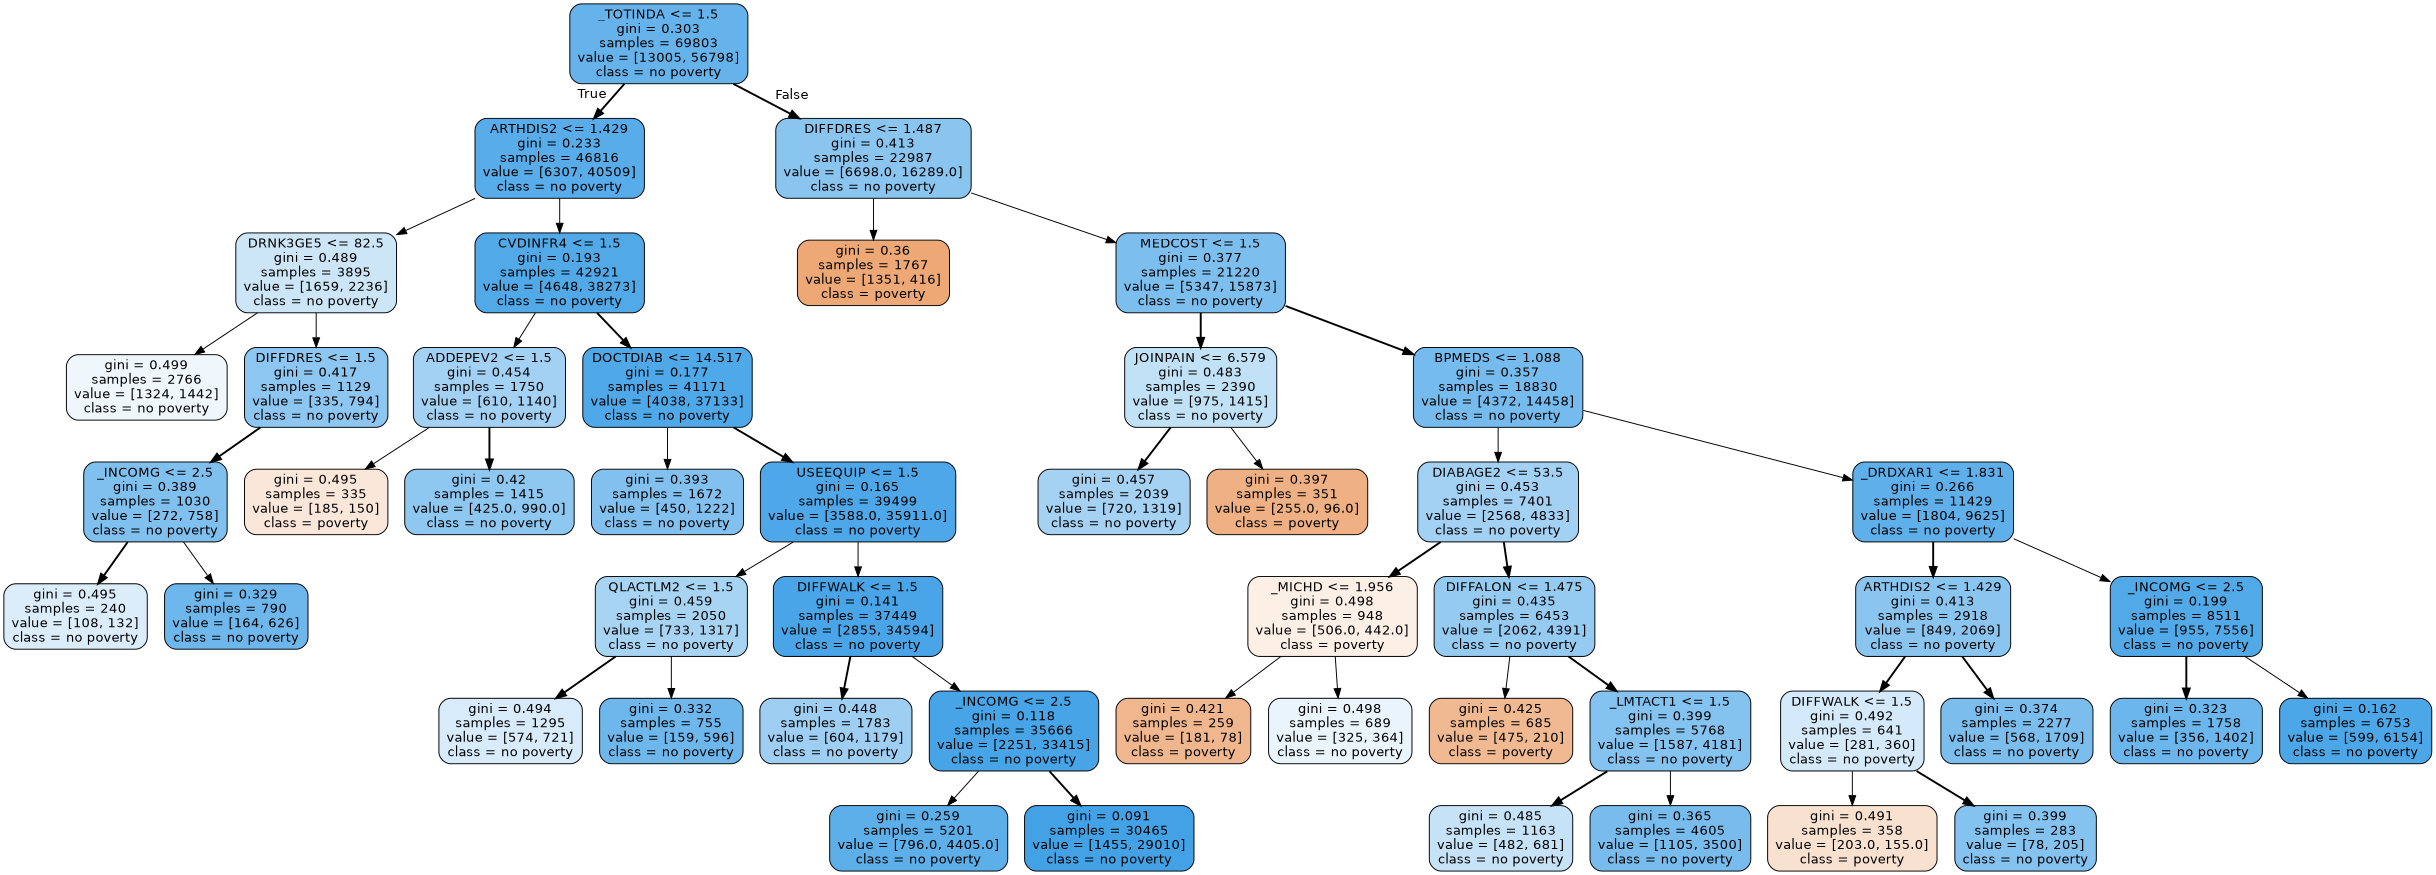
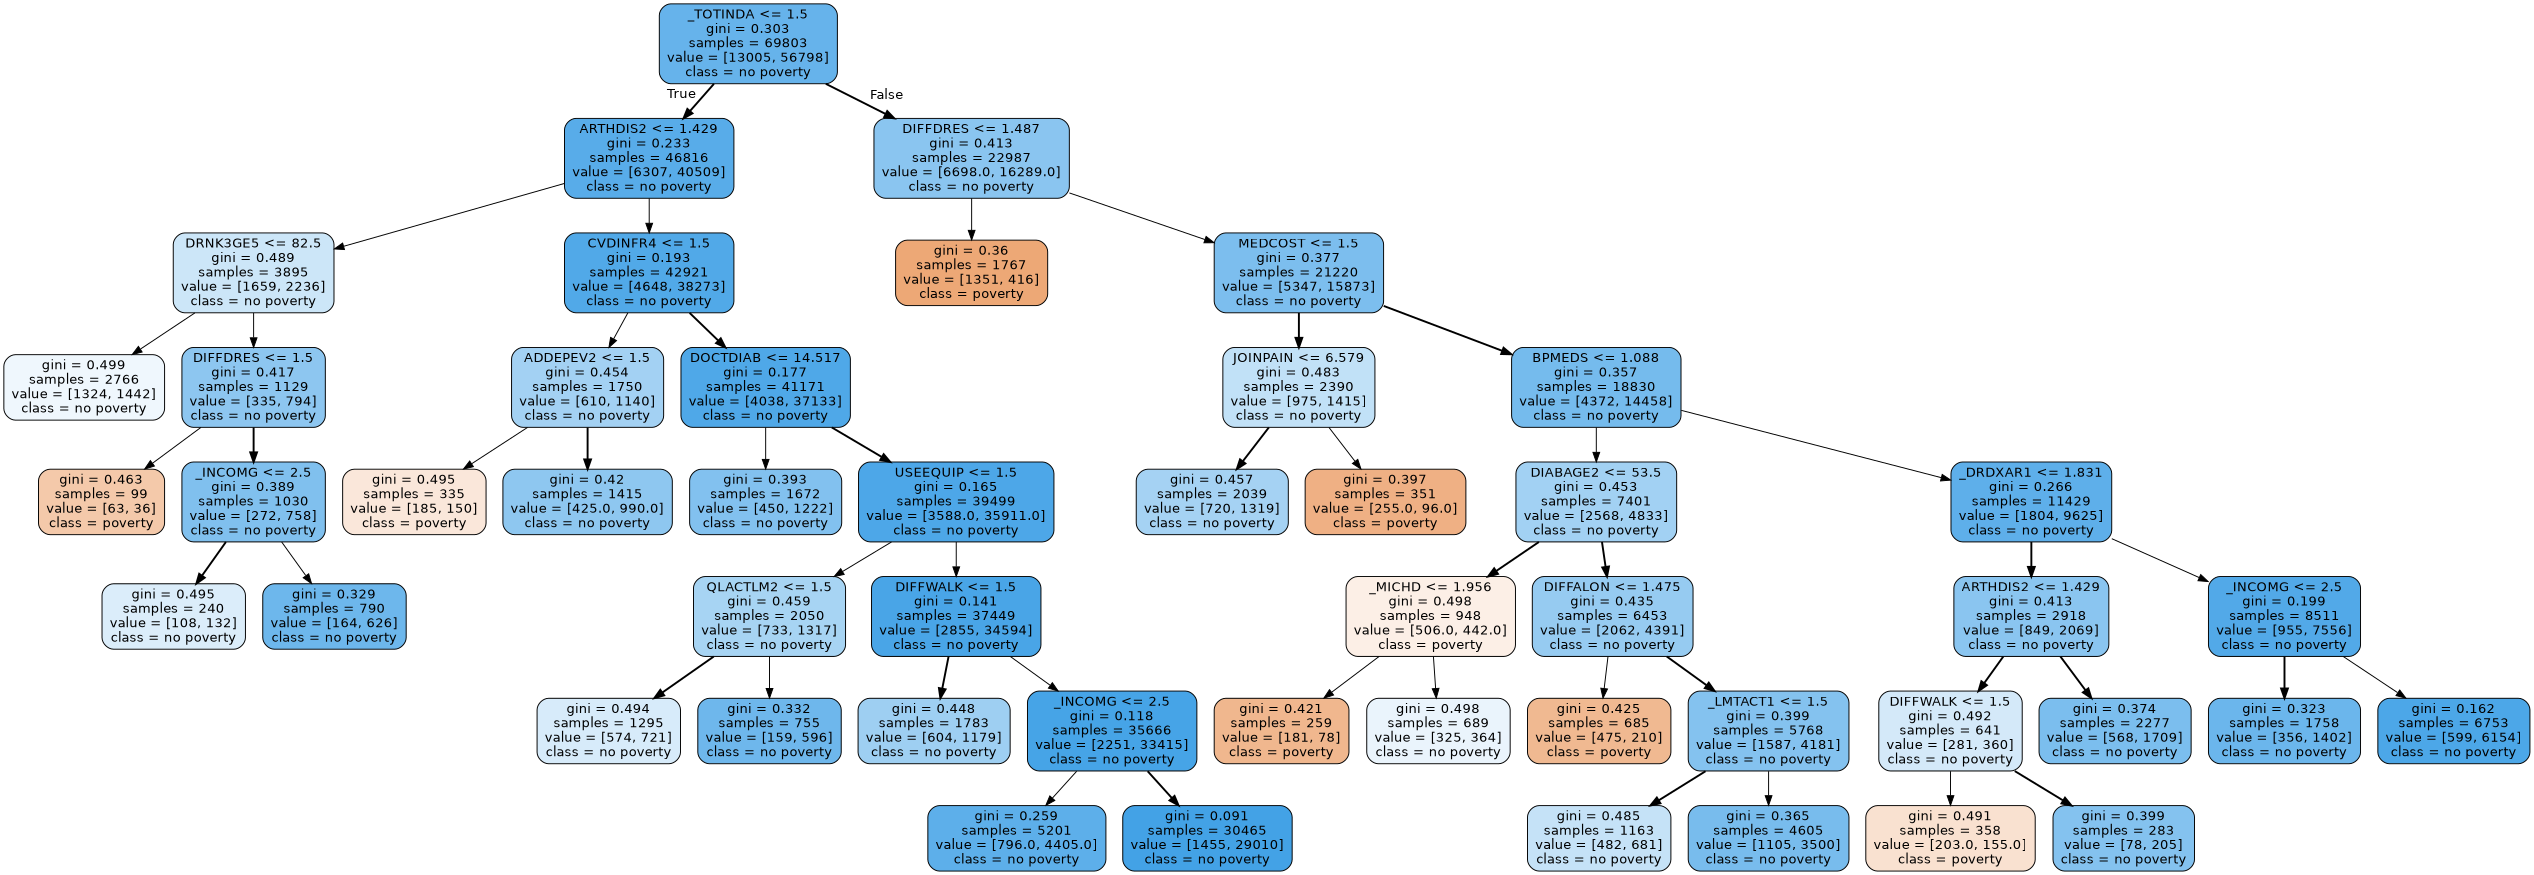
  digraph {
    node [color=black fillcolor="#8ac5f0" fontname=helvetica shape=box style="filled, rounded"]
    edge [fontname=helvetica style=solid]
    n1 [fillcolor="#66b3eb" label="_TOTINDA <= 1.5\ngini = 0.303\nsamples = 69803\nvalue = [13005, 56798]\nclass = no poverty"]
    n2 [fillcolor="#58ace9" label="ARTHDIS2 <= 1.429\ngini = 0.233\nsamples = 46816\nvalue = [6307, 40509]\nclass = no poverty"]
    n3 [label="DIFFDRES <= 1.487\ngini = 0.413\nsamples = 22987\nvalue = [6698.0, 16289.0]\nclass = no poverty"]
    n4 [fillcolor="#cce6f8" label="DRNK3GE5 <= 82.5\ngini = 0.489\nsamples = 3895\nvalue = [1659, 2236]\nclass = no poverty"]
    n5 [fillcolor="#51a9e8" label="CVDINFR4 <= 1.5\ngini = 0.193\nsamples = 42921\nvalue = [4648, 38273]\nclass = no poverty"]
    n6 [fillcolor="#eff7fd" label="gini = 0.499\nsamples = 2766\nvalue = [1324, 1442]\nclass = no poverty"]
    n7 [fillcolor="#8dc6f0" label="DIFFDRES <= 1.5\ngini = 0.417\nsamples = 1129\nvalue = [335, 794]\nclass = no poverty"]
+   n8 [fillcolor="#f4c9aa" label="gini = 0.463\nsamples = 99\nvalue = [63, 36]\nclass = poverty"]
    n9 [fillcolor="#80c0ee" label="_INCOMG <= 2.5\ngini = 0.389\nsamples = 1030\nvalue = [272, 758]\nclass = no poverty"]
    n10 [fillcolor="#dbedfa" label="gini = 0.495\nsamples = 240\nvalue = [108, 132]\nclass = no poverty"]
    n11 [fillcolor="#6db7ec" label="gini = 0.329\nsamples = 790\nvalue = [164, 626]\nclass = no poverty"]
    n12 [fillcolor="#a3d1f3" label="ADDEPEV2 <= 1.5\ngini = 0.454\nsamples = 1750\nvalue = [610, 1140]\nclass = no poverty"]
    n13 [fillcolor="#4fa8e8" label="DOCTDIAB <= 14.517\ngini = 0.177\nsamples = 41171\nvalue = [4038, 37133]\nclass = no poverty"]
    n14 [fillcolor="#fae7da" label="gini = 0.495\nsamples = 335\nvalue = [185, 150]\nclass = poverty"]
    n15 [fillcolor="#8ec7f0" label="gini = 0.42\nsamples = 1415\nvalue = [425.0, 990.0]\nclass = no poverty"]
    n16 [fillcolor="#82c1ef" label="gini = 0.393\nsamples = 1672\nvalue = [450, 1222]\nclass = no poverty"]
    n17 [fillcolor="#4da7e8" label="USEEQUIP <= 1.5\ngini = 0.165\nsamples = 39499\nvalue = [3588.0, 35911.0]\nclass = no poverty"]
    n18 [fillcolor="#a7d4f3" label="QLACTLM2 <= 1.5\ngini = 0.459\nsamples = 2050\nvalue = [733, 1317]\nclass = no poverty"]
    n19 [fillcolor="#49a5e7" label="DIFFWALK <= 1.5\ngini = 0.141\nsamples = 37449\nvalue = [2855, 34594]\nclass = no poverty"]
    n20 [fillcolor="#d7ebfa" label="gini = 0.494\nsamples = 1295\nvalue = [574, 721]\nclass = no poverty"]
    n21 [fillcolor="#6eb7ec" label="gini = 0.332\nsamples = 755\nvalue = [159, 596]\nclass = no poverty"]
    n22 [fillcolor="#9ecff2" label="gini = 0.448\nsamples = 1783\nvalue = [604, 1179]\nclass = no poverty"]
    n23 [fillcolor="#46a4e7" label="_INCOMG <= 2.5\ngini = 0.118\nsamples = 35666\nvalue = [2251, 33415]\nclass = no poverty"]
    n24 [fillcolor="#5dafea" label="gini = 0.259\nsamples = 5201\nvalue = [796.0, 4405.0]\nclass = no poverty"]
    n25 [fillcolor="#43a2e6" label="gini = 0.091\nsamples = 30465\nvalue = [1455, 29010]\nclass = no poverty"]
    n26 [fillcolor="#eda876" label="gini = 0.36\nsamples = 1767\nvalue = [1351, 416]\nclass = poverty"]
    n27 [fillcolor="#7cbeee" label="MEDCOST <= 1.5\ngini = 0.377\nsamples = 21220\nvalue = [5347, 15873]\nclass = no poverty"]
    n28 [fillcolor="#c1e1f7" label="JOINPAIN <= 6.579\ngini = 0.483\nsamples = 2390\nvalue = [975, 1415]\nclass = no poverty"]
    n29 [fillcolor="#75bbed" label="BPMEDS <= 1.088\ngini = 0.357\nsamples = 18830\nvalue = [4372, 14458]\nclass = no poverty"]
    n30 [fillcolor="#a5d2f3" label="gini = 0.457\nsamples = 2039\nvalue = [720, 1319]\nclass = no poverty"]
    n31 [fillcolor="#efb084" label="gini = 0.397\nsamples = 351\nvalue = [255.0, 96.0]\nclass = poverty"]
    n32 [fillcolor="#a2d1f3" label="DIABAGE2 <= 53.5\ngini = 0.453\nsamples = 7401\nvalue = [2568, 4833]\nclass = no poverty"]
    n33 [fillcolor="#5eafea" label="_DRDXAR1 <= 1.831\ngini = 0.266\nsamples = 11429\nvalue = [1804, 9625]\nclass = no poverty"]
    n34 [fillcolor="#fcefe6" label="_MICHD <= 1.956\ngini = 0.498\nsamples = 948\nvalue = [506.0, 442.0]\nclass = poverty"]
    n35 [fillcolor="#96cbf1" label="DIFFALON <= 1.475\ngini = 0.435\nsamples = 6453\nvalue = [2062, 4391]\nclass = no poverty"]
    n36 [fillcolor="#f0b78e" label="gini = 0.421\nsamples = 259\nvalue = [181, 78]\nclass = poverty"]
    n37 [fillcolor="#eaf4fc" label="gini = 0.498\nsamples = 689\nvalue = [325, 364]\nclass = no poverty"]
    n38 [fillcolor="#f0b991" label="gini = 0.425\nsamples = 685\nvalue = [475, 210]\nclass = poverty"]
    n39 [fillcolor="#84c2ef" label="_LMTACT1 <= 1.5\ngini = 0.399\nsamples = 5768\nvalue = [1587, 4181]\nclass = no poverty"]
    n40 [fillcolor="#c5e2f7" label="gini = 0.485\nsamples = 1163\nvalue = [482, 681]\nclass = no poverty"]
    n41 [fillcolor="#78bced" label="gini = 0.365\nsamples = 4605\nvalue = [1105, 3500]\nclass = no poverty"]
    n42 [label="ARTHDIS2 <= 1.429\ngini = 0.413\nsamples = 2918\nvalue = [849, 2069]\nclass = no poverty"]
    n43 [fillcolor="#52a9e8" label="_INCOMG <= 2.5\ngini = 0.199\nsamples = 8511\nvalue = [955, 7556]\nclass = no poverty"]
    n44 [fillcolor="#d4e9f9" label="DIFFWALK <= 1.5\ngini = 0.492\nsamples = 641\nvalue = [281, 360]\nclass = no poverty"]
    n45 [fillcolor="#7bbeee" label="gini = 0.374\nsamples = 2277\nvalue = [568, 1709]\nclass = no poverty"]
    n46 [fillcolor="#f9e1d0" label="gini = 0.491\nsamples = 358\nvalue = [203.0, 155.0]\nclass = poverty"]
    n47 [fillcolor="#84c2ef" label="gini = 0.399\nsamples = 283\nvalue = [78, 205]\nclass = no poverty"]
    n48 [fillcolor="#6bb6ec" label="gini = 0.323\nsamples = 1758\nvalue = [356, 1402]\nclass = no poverty"]
    n49 [fillcolor="#4ca7e8" label="gini = 0.162\nsamples = 6753\nvalue = [599, 6154]\nclass = no poverty"]
    n1 -> n2 [headlabel=True labelangle=45 labeldistance=2.5 style=bold]
    n1 -> n3 [headlabel=False labelangle=-45 labeldistance=2.5 style=bold]
    n2 -> n4
    n2 -> n5
    n3 -> n26
    n3 -> n27
    n4 -> n6
    n4 -> n7
    n5 -> n12
    n5 -> n13 [style=bold]
+   n7 -> n8
    n7 -> n9 [style=bold]
    n9 -> n10 [style=bold]
    n9 -> n11
    n12 -> n14
    n12 -> n15 [style=bold]
    n13 -> n16
    n13 -> n17 [style=bold]
    n17 -> n18
    n17 -> n19
    n18 -> n20 [style=bold]
    n18 -> n21
    n19 -> n22 [style=bold]
    n19 -> n23
    n23 -> n24
    n23 -> n25 [style=bold]
    n27 -> n28 [style=bold]
    n27 -> n29 [style=bold]
    n28 -> n30 [style=bold]
    n28 -> n31
    n29 -> n32
    n29 -> n33
    n32 -> n34 [style=bold]
    n32 -> n35 [style=bold]
    n33 -> n42 [style=bold]
    n33 -> n43
    n34 -> n36
    n34 -> n37
    n35 -> n38
    n35 -> n39 [style=bold]
    n39 -> n40 [style=bold]
    n39 -> n41
    n42 -> n44 [style=bold]
    n42 -> n45 [style=bold]
    n43 -> n48 [style=bold]
    n43 -> n49
    n44 -> n46
    n44 -> n47 [style=bold]
  }
